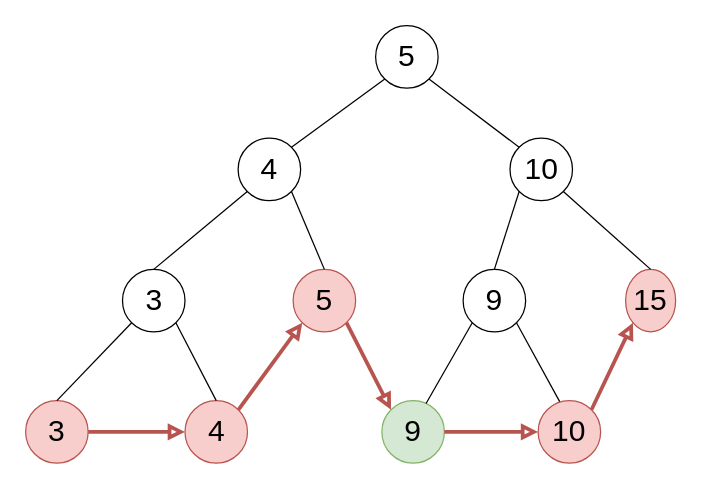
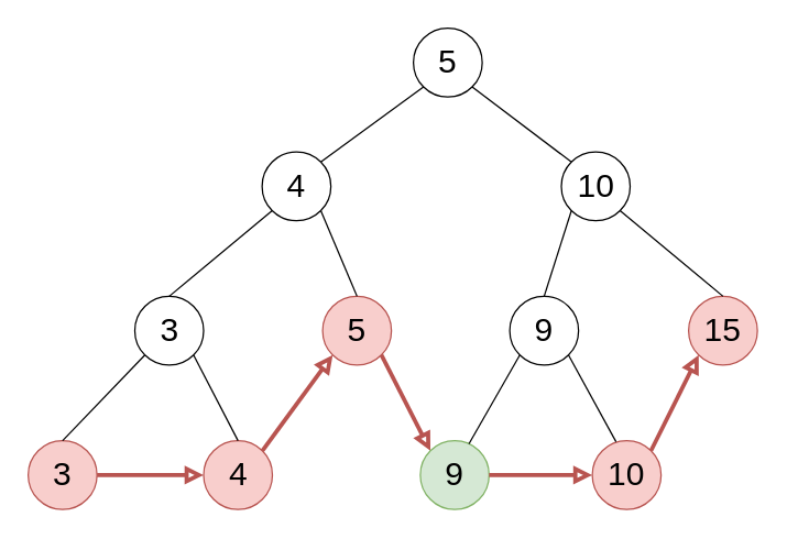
  <mxCell id="0" />
  <mxCell id="1" parent="0" />
  <mxCell id="2" value="&lt;font style=&quot;font-size: 24px&quot;&gt;5&lt;/font&gt;" style="ellipse;whiteSpace=wrap;html=1;aspect=fixed;" parent="1" vertex="1"><mxGeometry x="300" y="20" width="50" height="50" as="geometry" /></mxCell>
  <mxCell id="3" value="&lt;font style=&quot;font-size: 24px&quot;&gt;4&lt;/font&gt;" style="ellipse;whiteSpace=wrap;html=1;aspect=fixed;" parent="1" vertex="1"><mxGeometry x="190" y="110" width="50" height="50" as="geometry" /></mxCell>
  <mxCell id="4" value="&lt;font style=&quot;font-size: 24px&quot;&gt;10&lt;/font&gt;" style="ellipse;whiteSpace=wrap;html=1;aspect=fixed;" parent="1" vertex="1"><mxGeometry x="407.5" y="110" width="50" height="50" as="geometry" /></mxCell>
  <mxCell id="5" value="&lt;font style=&quot;font-size: 24px&quot;&gt;3&lt;/font&gt;" style="ellipse;whiteSpace=wrap;html=1;aspect=fixed;" parent="1" vertex="1"><mxGeometry x="97.5" y="215" width="50" height="50" as="geometry" /></mxCell>
  <mxCell id="6" value="&lt;font style=&quot;font-size: 24px&quot;&gt;5&lt;/font&gt;" style="ellipse;whiteSpace=wrap;html=1;aspect=fixed;fillColor=#f8cecc;strokeColor=#b85450;" parent="1" vertex="1"><mxGeometry x="234" y="215" width="50" height="50" as="geometry" /></mxCell>
  <mxCell id="7" value="&lt;font style=&quot;font-size: 24px&quot;&gt;9&lt;/font&gt;" style="ellipse;whiteSpace=wrap;html=1;aspect=fixed;" parent="1" vertex="1"><mxGeometry x="370" y="215" width="50" height="50" as="geometry" /></mxCell>
- <mxCell id="8" value="&lt;font style=&quot;font-size: 24px&quot;&gt;15&lt;/font&gt;" style="ellipse;whiteSpace=wrap;html=1;aspect=fixed;fillColor=#f8cecc;strokeColor=#b85450;" parent="1" vertex="1"><mxGeometry x="500" y="215" width="40" height="50" as="geometry" /></mxCell>
+ <mxCell id="8" value="&lt;font style=&quot;font-size: 24px&quot;&gt;15&lt;/font&gt;" style="ellipse;whiteSpace=wrap;html=1;aspect=fixed;fillColor=#f8cecc;strokeColor=#b85450;" parent="1" vertex="1"><mxGeometry x="500" y="215" width="50" height="50" as="geometry" /></mxCell>
  <mxCell id="9" value="&lt;font style=&quot;font-size: 24px&quot;&gt;4&lt;/font&gt;" style="ellipse;whiteSpace=wrap;html=1;aspect=fixed;fillColor=#f8cecc;strokeColor=#b85450;" parent="1" vertex="1"><mxGeometry x="147.5" y="320" width="50" height="50" as="geometry" /></mxCell>
  <mxCell id="10" value="&lt;font style=&quot;font-size: 24px&quot;&gt;3&lt;/font&gt;" style="ellipse;whiteSpace=wrap;html=1;aspect=fixed;direction=south;fillColor=#f8cecc;strokeColor=#b85450;" parent="1" vertex="1"><mxGeometry x="20" y="320" width="50" height="50" as="geometry" /></mxCell>
  <mxCell id="11" value="" style="endArrow=none;html=1;entryX=0;entryY=1;entryDx=0;entryDy=0;exitX=1;exitY=0;exitDx=0;exitDy=0;" parent="1" source="3" target="2" edge="1"><mxGeometry width="50" height="50" relative="1" as="geometry"><mxPoint x="250" y="60" as="sourcePoint" /><mxPoint x="300" y="10" as="targetPoint" /></mxGeometry></mxCell>
  <mxCell id="12" value="" style="endArrow=none;html=1;entryX=0;entryY=1;entryDx=0;entryDy=0;exitX=0.5;exitY=0;exitDx=0;exitDy=0;" parent="1" source="5" target="3" edge="1"><mxGeometry width="50" height="50" relative="1" as="geometry"><mxPoint x="87.5" y="190" as="sourcePoint" /><mxPoint x="137.5" y="140" as="targetPoint" /></mxGeometry></mxCell>
  <mxCell id="13" value="" style="endArrow=none;html=1;entryX=0;entryY=1;entryDx=0;entryDy=0;exitX=0;exitY=0.5;exitDx=0;exitDy=0;" parent="1" source="10" target="5" edge="1"><mxGeometry width="50" height="50" relative="1" as="geometry"><mxPoint x="-40" y="460" as="sourcePoint" /><mxPoint x="10" y="410" as="targetPoint" /></mxGeometry></mxCell>
  <mxCell id="14" value="" style="endArrow=none;html=1;entryX=1;entryY=1;entryDx=0;entryDy=0;exitX=0.5;exitY=0;exitDx=0;exitDy=0;" parent="1" source="9" target="5" edge="1"><mxGeometry width="50" height="50" relative="1" as="geometry"><mxPoint x="-40" y="460" as="sourcePoint" /><mxPoint x="10" y="410" as="targetPoint" /></mxGeometry></mxCell>
  <mxCell id="15" value="" style="endArrow=none;html=1;entryX=1;entryY=1;entryDx=0;entryDy=0;exitX=0.5;exitY=0;exitDx=0;exitDy=0;" parent="1" source="6" target="3" edge="1"><mxGeometry width="50" height="50" relative="1" as="geometry"><mxPoint x="-40" y="460" as="sourcePoint" /><mxPoint x="10" y="410" as="targetPoint" /></mxGeometry></mxCell>
  <mxCell id="16" value="" style="endArrow=none;html=1;entryX=1;entryY=1;entryDx=0;entryDy=0;exitX=0;exitY=0;exitDx=0;exitDy=0;" parent="1" source="4" target="2" edge="1"><mxGeometry width="50" height="50" relative="1" as="geometry"><mxPoint x="-40" y="460" as="sourcePoint" /><mxPoint x="10" y="410" as="targetPoint" /></mxGeometry></mxCell>
  <mxCell id="17" value="" style="endArrow=none;html=1;entryX=0;entryY=1;entryDx=0;entryDy=0;exitX=0.5;exitY=0;exitDx=0;exitDy=0;" parent="1" source="7" target="4" edge="1"><mxGeometry width="50" height="50" relative="1" as="geometry"><mxPoint x="-40" y="460" as="sourcePoint" /><mxPoint x="10" y="410" as="targetPoint" /></mxGeometry></mxCell>
  <mxCell id="18" value="" style="endArrow=none;html=1;entryX=1;entryY=1;entryDx=0;entryDy=0;exitX=0.5;exitY=0;exitDx=0;exitDy=0;" parent="1" source="8" target="4" edge="1"><mxGeometry width="50" height="50" relative="1" as="geometry"><mxPoint x="-40" y="460" as="sourcePoint" /><mxPoint x="10" y="410" as="targetPoint" /></mxGeometry></mxCell>
  <mxCell id="19" value="" style="endArrow=block;html=1;entryX=0;entryY=0.5;entryDx=0;entryDy=0;exitX=0.5;exitY=0;exitDx=0;exitDy=0;endFill=0;strokeWidth=3;fillColor=#f8cecc;strokeColor=#b85450;" parent="1" source="10" target="9" edge="1"><mxGeometry width="50" height="50" relative="1" as="geometry"><mxPoint x="-40" y="460" as="sourcePoint" /><mxPoint x="10" y="410" as="targetPoint" /></mxGeometry></mxCell>
  <mxCell id="20" value="" style="endArrow=block;html=1;entryX=0;entryY=1;entryDx=0;entryDy=0;exitX=1;exitY=0;exitDx=0;exitDy=0;endFill=0;strokeWidth=3;fillColor=#f8cecc;strokeColor=#b85450;" parent="1" source="9" target="6" edge="1"><mxGeometry width="50" height="50" relative="1" as="geometry"><mxPoint x="20" y="375" as="sourcePoint" /><mxPoint x="100" y="375" as="targetPoint" /></mxGeometry></mxCell>
  <mxCell id="21" value="" style="endArrow=block;html=1;entryX=0;entryY=0;entryDx=0;entryDy=0;exitX=1;exitY=1;exitDx=0;exitDy=0;endFill=0;strokeWidth=3;fillColor=#f8cecc;strokeColor=#b85450;" parent="1" source="6" target="23" edge="1"><mxGeometry width="50" height="50" relative="1" as="geometry"><mxPoint x="30" y="385" as="sourcePoint" /><mxPoint x="110" y="385" as="targetPoint" /></mxGeometry></mxCell>
  <mxCell id="22" value="" style="endArrow=block;html=1;entryX=0;entryY=1;entryDx=0;entryDy=0;exitX=1;exitY=0;exitDx=0;exitDy=0;endFill=0;strokeWidth=3;fillColor=#f8cecc;strokeColor=#b85450;" parent="1" source="24" target="8" edge="1"><mxGeometry width="50" height="50" relative="1" as="geometry"><mxPoint x="40" y="395" as="sourcePoint" /><mxPoint x="120" y="395" as="targetPoint" /></mxGeometry></mxCell>
  <mxCell id="23" value="&lt;font style=&quot;font-size: 24px&quot;&gt;9&lt;/font&gt;" style="ellipse;whiteSpace=wrap;html=1;aspect=fixed;fillColor=#d5e8d4;strokeColor=#82b366;" vertex="1" parent="1"><mxGeometry x="305" y="320" width="50" height="50" as="geometry" /></mxCell>
  <mxCell id="24" value="&lt;font style=&quot;font-size: 24px&quot;&gt;10&lt;/font&gt;" style="ellipse;whiteSpace=wrap;html=1;aspect=fixed;fillColor=#f8cecc;strokeColor=#b85450;" vertex="1" parent="1"><mxGeometry x="430" y="320" width="50" height="50" as="geometry" /></mxCell>
  <mxCell id="25" value="" style="endArrow=block;html=1;exitX=1;exitY=0.5;exitDx=0;exitDy=0;endFill=0;strokeWidth=3;fillColor=#f8cecc;strokeColor=#b85450;entryX=0;entryY=0.5;entryDx=0;entryDy=0;" edge="1" parent="1" source="23" target="24"><mxGeometry width="50" height="50" relative="1" as="geometry"><mxPoint x="370" y="320" as="sourcePoint" /><mxPoint x="410" y="320" as="targetPoint" /></mxGeometry></mxCell>
  <mxCell id="26" value="" style="endArrow=none;html=1;entryX=0;entryY=1;entryDx=0;entryDy=0;exitX=0.707;exitY=0.045;exitDx=0;exitDy=0;exitPerimeter=0;" edge="1" parent="1" source="23" target="7"><mxGeometry width="50" height="50" relative="1" as="geometry"><mxPoint x="365" y="327" as="sourcePoint" /><mxPoint x="425" y="265" as="targetPoint" /></mxGeometry></mxCell>
  <mxCell id="27" value="" style="endArrow=none;html=1;entryX=1;entryY=1;entryDx=0;entryDy=0;exitX=0.345;exitY=0.016;exitDx=0;exitDy=0;exitPerimeter=0;" edge="1" parent="1" source="24" target="7"><mxGeometry width="50" height="50" relative="1" as="geometry"><mxPoint x="440" y="320" as="sourcePoint" /><mxPoint x="431.5" y="240" as="targetPoint" /></mxGeometry></mxCell>
